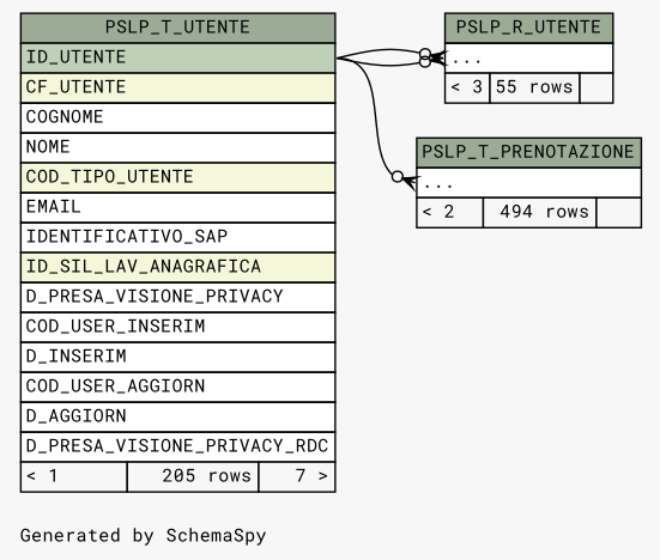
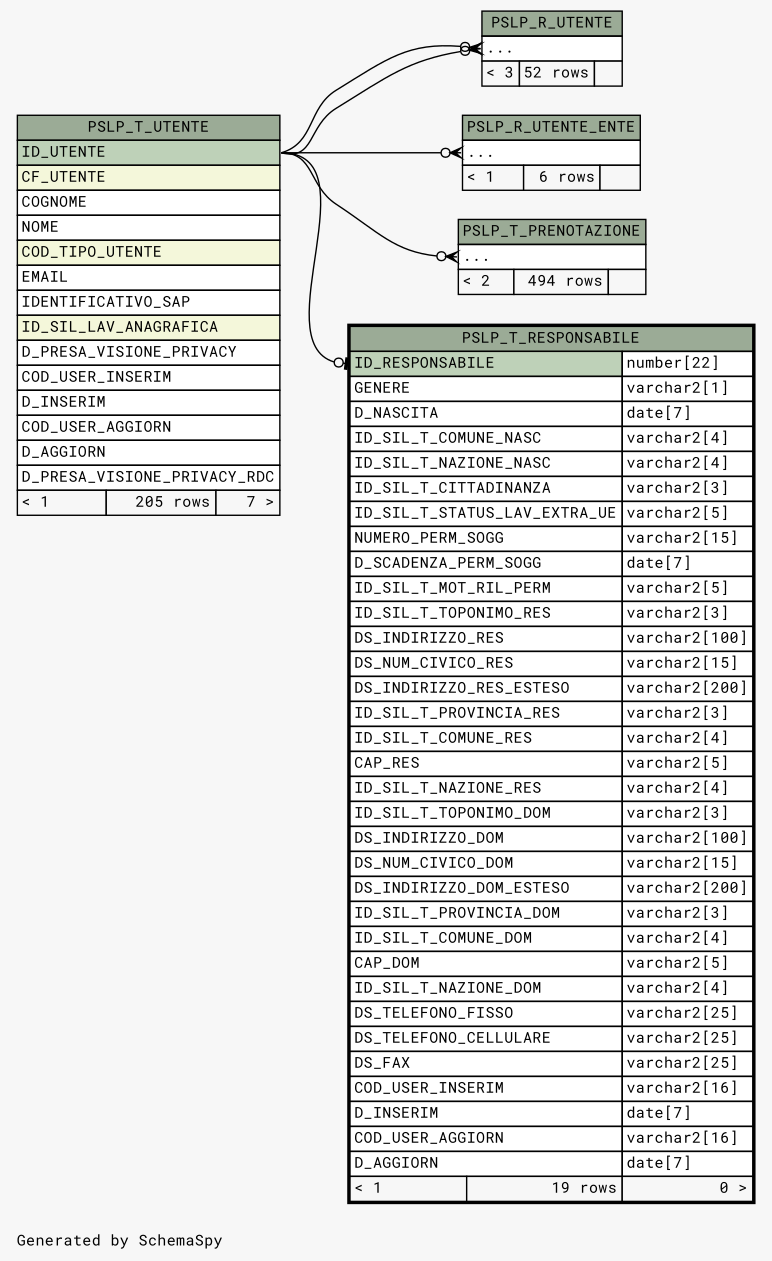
  digraph {
    bgcolor="#f7f7f7"
    fontname="Roboto Mono"
    fontsize=11
    label="\nGenerated by SchemaSpy"
    labeljust=l
    nodesep=0.18
    rankdir=RL
    ranksep=0.46
    node [fontname="Roboto Mono" fontsize=11 shape=plaintext]
    edge [arrowhead=none arrowsize=0.8 arrowtail=crowodot dir=back fontname="Roboto Mono" headport="ID_UTENTE:e" tailport="elipses:w"]
-   n1 [label=<     <TABLE BORDER="0" CELLBORDER="1" CELLSPACING="0" BGCOLOR="#ffffff">       <TR><TD COLSPAN="3" BGCOLOR="#9bab96" ALIGN="CENTER">PSLP_R_UTENTE</TD></TR>       <TR><TD PORT="elipses" COLSPAN="3" ALIGN="LEFT">...</TD></TR>       <TR><TD ALIGN="LEFT" BGCOLOR="#f7f7f7">&lt; 3</TD><TD ALIGN="RIGHT" BGCOLOR="#f7f7f7">55 rows</TD><TD ALIGN="RIGHT" BGCOLOR="#f7f7f7">  </TD></TR>     </TABLE>>]
+   n1 [label=<     <TABLE BORDER="0" CELLBORDER="1" CELLSPACING="0" BGCOLOR="#ffffff">       <TR><TD COLSPAN="3" BGCOLOR="#9bab96" ALIGN="CENTER">PSLP_R_UTENTE</TD></TR>       <TR><TD PORT="elipses" COLSPAN="3" ALIGN="LEFT">...</TD></TR>       <TR><TD ALIGN="LEFT" BGCOLOR="#f7f7f7">&lt; 3</TD><TD ALIGN="RIGHT" BGCOLOR="#f7f7f7">52 rows</TD><TD ALIGN="RIGHT" BGCOLOR="#f7f7f7">  </TD></TR>     </TABLE>>]
    n2 [label=<     <TABLE BORDER="0" CELLBORDER="1" CELLSPACING="0" BGCOLOR="#ffffff">       <TR><TD COLSPAN="3" BGCOLOR="#9bab96" ALIGN="CENTER">PSLP_T_UTENTE</TD></TR>       <TR><TD PORT="ID_UTENTE" COLSPAN="3" BGCOLOR="#bed1b8" ALIGN="LEFT">ID_UTENTE</TD></TR>       <TR><TD PORT="CF_UTENTE" COLSPAN="3" BGCOLOR="#f4f7da" ALIGN="LEFT">CF_UTENTE</TD></TR>       <TR><TD PORT="COGNOME" COLSPAN="3" ALIGN="LEFT">COGNOME</TD></TR>       <TR><TD PORT="NOME" COLSPAN="3" ALIGN="LEFT">NOME</TD></TR>       <TR><TD PORT="COD_TIPO_UTENTE" COLSPAN="3" BGCOLOR="#f4f7da" ALIGN="LEFT">COD_TIPO_UTENTE</TD></TR>       <TR><TD PORT="EMAIL" COLSPAN="3" ALIGN="LEFT">EMAIL</TD></TR>       <TR><TD PORT="IDENTIFICATIVO_SAP" COLSPAN="3" ALIGN="LEFT">IDENTIFICATIVO_SAP</TD></TR>       <TR><TD PORT="ID_SIL_LAV_ANAGRAFICA" COLSPAN="3" BGCOLOR="#f4f7da" ALIGN="LEFT">ID_SIL_LAV_ANAGRAFICA</TD></TR>       <TR><TD PORT="D_PRESA_VISIONE_PRIVACY" COLSPAN="3" ALIGN="LEFT">D_PRESA_VISIONE_PRIVACY</TD></TR>       <TR><TD PORT="COD_USER_INSERIM" COLSPAN="3" ALIGN="LEFT">COD_USER_INSERIM</TD></TR>       <TR><TD PORT="D_INSERIM" COLSPAN="3" ALIGN="LEFT">D_INSERIM</TD></TR>       <TR><TD PORT="COD_USER_AGGIORN" COLSPAN="3" ALIGN="LEFT">COD_USER_AGGIORN</TD></TR>       <TR><TD PORT="D_AGGIORN" COLSPAN="3" ALIGN="LEFT">D_AGGIORN</TD></TR>       <TR><TD PORT="D_PRESA_VISIONE_PRIVACY_RDC" COLSPAN="3" ALIGN="LEFT">D_PRESA_VISIONE_PRIVACY_RDC</TD></TR>       <TR><TD ALIGN="LEFT" BGCOLOR="#f7f7f7">&lt; 1</TD><TD ALIGN="RIGHT" BGCOLOR="#f7f7f7">205 rows</TD><TD ALIGN="RIGHT" BGCOLOR="#f7f7f7">7 &gt;</TD></TR>     </TABLE>>]
+   n3 [label=<     <TABLE BORDER="0" CELLBORDER="1" CELLSPACING="0" BGCOLOR="#ffffff">       <TR><TD COLSPAN="3" BGCOLOR="#9bab96" ALIGN="CENTER">PSLP_R_UTENTE_ENTE</TD></TR>       <TR><TD PORT="elipses" COLSPAN="3" ALIGN="LEFT">...</TD></TR>       <TR><TD ALIGN="LEFT" BGCOLOR="#f7f7f7">&lt; 1</TD><TD ALIGN="RIGHT" BGCOLOR="#f7f7f7">6 rows</TD><TD ALIGN="RIGHT" BGCOLOR="#f7f7f7">  </TD></TR>     </TABLE>>]
    n4 [label=<     <TABLE BORDER="0" CELLBORDER="1" CELLSPACING="0" BGCOLOR="#ffffff">       <TR><TD COLSPAN="3" BGCOLOR="#9bab96" ALIGN="CENTER">PSLP_T_PRENOTAZIONE</TD></TR>       <TR><TD PORT="elipses" COLSPAN="3" ALIGN="LEFT">...</TD></TR>       <TR><TD ALIGN="LEFT" BGCOLOR="#f7f7f7">&lt; 2</TD><TD ALIGN="RIGHT" BGCOLOR="#f7f7f7">494 rows</TD><TD ALIGN="RIGHT" BGCOLOR="#f7f7f7">  </TD></TR>     </TABLE>>]
+   n5 [label=<     <TABLE BORDER="2" CELLBORDER="1" CELLSPACING="0" BGCOLOR="#ffffff">       <TR><TD COLSPAN="3" BGCOLOR="#9bab96" ALIGN="CENTER">PSLP_T_RESPONSABILE</TD></TR>       <TR><TD PORT="ID_RESPONSABILE" COLSPAN="2" BGCOLOR="#bed1b8" ALIGN="LEFT">ID_RESPONSABILE</TD><TD PORT="ID_RESPONSABILE.type" ALIGN="LEFT">number[22]</TD></TR>       <TR><TD PORT="GENERE" COLSPAN="2" ALIGN="LEFT">GENERE</TD><TD PORT="GENERE.type" ALIGN="LEFT">varchar2[1]</TD></TR>       <TR><TD PORT="D_NASCITA" COLSPAN="2" ALIGN="LEFT">D_NASCITA</TD><TD PORT="D_NASCITA.type" ALIGN="LEFT">date[7]</TD></TR>       <TR><TD PORT="ID_SIL_T_COMUNE_NASC" COLSPAN="2" ALIGN="LEFT">ID_SIL_T_COMUNE_NASC</TD><TD PORT="ID_SIL_T_COMUNE_NASC.type" ALIGN="LEFT">varchar2[4]</TD></TR>       <TR><TD PORT="ID_SIL_T_NAZIONE_NASC" COLSPAN="2" ALIGN="LEFT">ID_SIL_T_NAZIONE_NASC</TD><TD PORT="ID_SIL_T_NAZIONE_NASC.type" ALIGN="LEFT">varchar2[4]</TD></TR>       <TR><TD PORT="ID_SIL_T_CITTADINANZA" COLSPAN="2" ALIGN="LEFT">ID_SIL_T_CITTADINANZA</TD><TD PORT="ID_SIL_T_CITTADINANZA.type" ALIGN="LEFT">varchar2[3]</TD></TR>       <TR><TD PORT="ID_SIL_T_STATUS_LAV_EXTRA_UE" COLSPAN="2" ALIGN="LEFT">ID_SIL_T_STATUS_LAV_EXTRA_UE</TD><TD PORT="ID_SIL_T_STATUS_LAV_EXTRA_UE.type" ALIGN="LEFT">varchar2[5]</TD></TR>       <TR><TD PORT="NUMERO_PERM_SOGG" COLSPAN="2" ALIGN="LEFT">NUMERO_PERM_SOGG</TD><TD PORT="NUMERO_PERM_SOGG.type" ALIGN="LEFT">varchar2[15]</TD></TR>       <TR><TD PORT="D_SCADENZA_PERM_SOGG" COLSPAN="2" ALIGN="LEFT">D_SCADENZA_PERM_SOGG</TD><TD PORT="D_SCADENZA_PERM_SOGG.type" ALIGN="LEFT">date[7]</TD></TR>       <TR><TD PORT="ID_SIL_T_MOT_RIL_PERM" COLSPAN="2" ALIGN="LEFT">ID_SIL_T_MOT_RIL_PERM</TD><TD PORT="ID_SIL_T_MOT_RIL_PERM.type" ALIGN="LEFT">varchar2[5]</TD></TR>       <TR><TD PORT="ID_SIL_T_TOPONIMO_RES" COLSPAN="2" ALIGN="LEFT">ID_SIL_T_TOPONIMO_RES</TD><TD PORT="ID_SIL_T_TOPONIMO_RES.type" ALIGN="LEFT">varchar2[3]</TD></TR>       <TR><TD PORT="DS_INDIRIZZO_RES" COLSPAN="2" ALIGN="LEFT">DS_INDIRIZZO_RES</TD><TD PORT="DS_INDIRIZZO_RES.type" ALIGN="LEFT">varchar2[100]</TD></TR>       <TR><TD PORT="DS_NUM_CIVICO_RES" COLSPAN="2" ALIGN="LEFT">DS_NUM_CIVICO_RES</TD><TD PORT="DS_NUM_CIVICO_RES.type" ALIGN="LEFT">varchar2[15]</TD></TR>       <TR><TD PORT="DS_INDIRIZZO_RES_ESTESO" COLSPAN="2" ALIGN="LEFT">DS_INDIRIZZO_RES_ESTESO</TD><TD PORT="DS_INDIRIZZO_RES_ESTESO.type" ALIGN="LEFT">varchar2[200]</TD></TR>       <TR><TD PORT="ID_SIL_T_PROVINCIA_RES" COLSPAN="2" ALIGN="LEFT">ID_SIL_T_PROVINCIA_RES</TD><TD PORT="ID_SIL_T_PROVINCIA_RES.type" ALIGN="LEFT">varchar2[3]</TD></TR>       <TR><TD PORT="ID_SIL_T_COMUNE_RES" COLSPAN="2" ALIGN="LEFT">ID_SIL_T_COMUNE_RES</TD><TD PORT="ID_SIL_T_COMUNE_RES.type" ALIGN="LEFT">varchar2[4]</TD></TR>       <TR><TD PORT="CAP_RES" COLSPAN="2" ALIGN="LEFT">CAP_RES</TD><TD PORT="CAP_RES.type" ALIGN="LEFT">varchar2[5]</TD></TR>       <TR><TD PORT="ID_SIL_T_NAZIONE_RES" COLSPAN="2" ALIGN="LEFT">ID_SIL_T_NAZIONE_RES</TD><TD PORT="ID_SIL_T_NAZIONE_RES.type" ALIGN="LEFT">varchar2[4]</TD></TR>       <TR><TD PORT="ID_SIL_T_TOPONIMO_DOM" COLSPAN="2" ALIGN="LEFT">ID_SIL_T_TOPONIMO_DOM</TD><TD PORT="ID_SIL_T_TOPONIMO_DOM.type" ALIGN="LEFT">varchar2[3]</TD></TR>       <TR><TD PORT="DS_INDIRIZZO_DOM" COLSPAN="2" ALIGN="LEFT">DS_INDIRIZZO_DOM</TD><TD PORT="DS_INDIRIZZO_DOM.type" ALIGN="LEFT">varchar2[100]</TD></TR>       <TR><TD PORT="DS_NUM_CIVICO_DOM" COLSPAN="2" ALIGN="LEFT">DS_NUM_CIVICO_DOM</TD><TD PORT="DS_NUM_CIVICO_DOM.type" ALIGN="LEFT">varchar2[15]</TD></TR>       <TR><TD PORT="DS_INDIRIZZO_DOM_ESTESO" COLSPAN="2" ALIGN="LEFT">DS_INDIRIZZO_DOM_ESTESO</TD><TD PORT="DS_INDIRIZZO_DOM_ESTESO.type" ALIGN="LEFT">varchar2[200]</TD></TR>       <TR><TD PORT="ID_SIL_T_PROVINCIA_DOM" COLSPAN="2" ALIGN="LEFT">ID_SIL_T_PROVINCIA_DOM</TD><TD PORT="ID_SIL_T_PROVINCIA_DOM.type" ALIGN="LEFT">varchar2[3]</TD></TR>       <TR><TD PORT="ID_SIL_T_COMUNE_DOM" COLSPAN="2" ALIGN="LEFT">ID_SIL_T_COMUNE_DOM</TD><TD PORT="ID_SIL_T_COMUNE_DOM.type" ALIGN="LEFT">varchar2[4]</TD></TR>       <TR><TD PORT="CAP_DOM" COLSPAN="2" ALIGN="LEFT">CAP_DOM</TD><TD PORT="CAP_DOM.type" ALIGN="LEFT">varchar2[5]</TD></TR>       <TR><TD PORT="ID_SIL_T_NAZIONE_DOM" COLSPAN="2" ALIGN="LEFT">ID_SIL_T_NAZIONE_DOM</TD><TD PORT="ID_SIL_T_NAZIONE_DOM.type" ALIGN="LEFT">varchar2[4]</TD></TR>       <TR><TD PORT="DS_TELEFONO_FISSO" COLSPAN="2" ALIGN="LEFT">DS_TELEFONO_FISSO</TD><TD PORT="DS_TELEFONO_FISSO.type" ALIGN="LEFT">varchar2[25]</TD></TR>       <TR><TD PORT="DS_TELEFONO_CELLULARE" COLSPAN="2" ALIGN="LEFT">DS_TELEFONO_CELLULARE</TD><TD PORT="DS_TELEFONO_CELLULARE.type" ALIGN="LEFT">varchar2[25]</TD></TR>       <TR><TD PORT="DS_FAX" COLSPAN="2" ALIGN="LEFT">DS_FAX</TD><TD PORT="DS_FAX.type" ALIGN="LEFT">varchar2[25]</TD></TR>       <TR><TD PORT="COD_USER_INSERIM" COLSPAN="2" ALIGN="LEFT">COD_USER_INSERIM</TD><TD PORT="COD_USER_INSERIM.type" ALIGN="LEFT">varchar2[16]</TD></TR>       <TR><TD PORT="D_INSERIM" COLSPAN="2" ALIGN="LEFT">D_INSERIM</TD><TD PORT="D_INSERIM.type" ALIGN="LEFT">date[7]</TD></TR>       <TR><TD PORT="COD_USER_AGGIORN" COLSPAN="2" ALIGN="LEFT">COD_USER_AGGIORN</TD><TD PORT="COD_USER_AGGIORN.type" ALIGN="LEFT">varchar2[16]</TD></TR>       <TR><TD PORT="D_AGGIORN" COLSPAN="2" ALIGN="LEFT">D_AGGIORN</TD><TD PORT="D_AGGIORN.type" ALIGN="LEFT">date[7]</TD></TR>       <TR><TD ALIGN="LEFT" BGCOLOR="#f7f7f7">&lt; 1</TD><TD ALIGN="RIGHT" BGCOLOR="#f7f7f7">19 rows</TD><TD ALIGN="RIGHT" BGCOLOR="#f7f7f7">0 &gt;</TD></TR>     </TABLE>>]
    n1 -> n2
    n1 -> n2
+   n3 -> n2
    n4 -> n2
+   n5 -> n2 [arrowtail=teeodot tailport="ID_RESPONSABILE:w"]
  }
